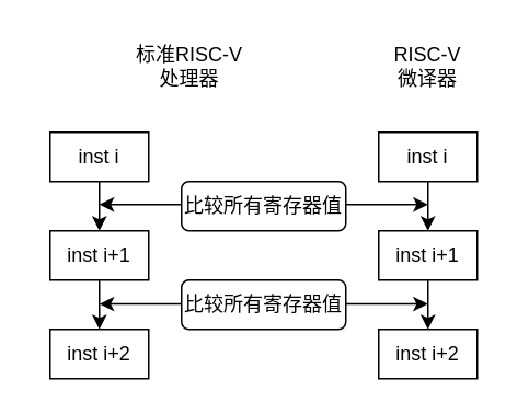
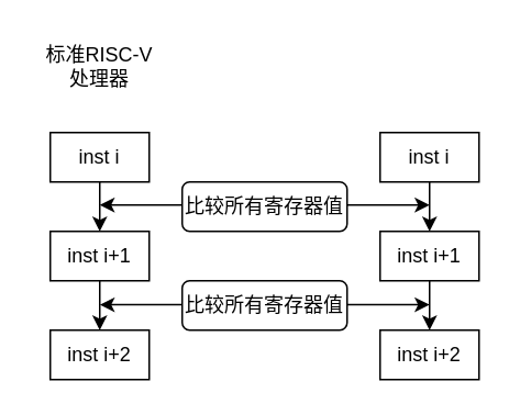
  <mxCell id="0" />
  <mxCell id="1" parent="0" />
  <mxCell id="2" value="" style="endArrow=classic;startArrow=classic;html=1;" edge="1" parent="1"><mxGeometry width="50" height="50" relative="1" as="geometry"><mxPoint x="60" y="184.58" as="sourcePoint" /><mxPoint x="260" y="184.58" as="targetPoint" /></mxGeometry></mxCell>
  <mxCell id="3" value="" style="endArrow=classic;startArrow=classic;html=1;" edge="1" parent="1"><mxGeometry width="50" height="50" relative="1" as="geometry"><mxPoint x="60" y="124" as="sourcePoint" /><mxPoint x="260" y="124" as="targetPoint" /></mxGeometry></mxCell>
- <mxCell id="4" value="标准RISC-V&lt;br&gt;处理器" style="rounded=0;whiteSpace=wrap;html=1;strokeColor=none;" vertex="1" parent="1"><mxGeometry x="75" y="20" width="80" height="40" as="geometry" /></mxCell>
- <mxCell id="5" value="RISC-V&lt;br&gt;微译器" style="rounded=0;whiteSpace=wrap;html=1;strokeColor=none;" vertex="1" parent="1"><mxGeometry x="220" y="20" width="80" height="40" as="geometry" /></mxCell>
+ <mxCell id="4" value="标准RISC-V&lt;br&gt;处理器" style="rounded=0;whiteSpace=wrap;html=1;strokeColor=none;" vertex="1" parent="1"><mxGeometry x="20" y="20" width="80" height="40" as="geometry" /></mxCell>
  <mxCell id="6" value="" style="edgeStyle=none;html=1;" edge="1" parent="1" source="7" target="9"><mxGeometry relative="1" as="geometry" /></mxCell>
  <mxCell id="7" value="inst i" style="text;html=1;strokeColor=default;fillColor=none;align=center;verticalAlign=middle;whiteSpace=wrap;rounded=0;" vertex="1" parent="1"><mxGeometry x="30" y="80" width="60" height="30" as="geometry" /></mxCell>
  <mxCell id="8" style="edgeStyle=none;html=1;exitX=0.5;exitY=1;exitDx=0;exitDy=0;entryX=0.5;entryY=0;entryDx=0;entryDy=0;" edge="1" parent="1" source="9" target="10"><mxGeometry relative="1" as="geometry" /></mxCell>
  <mxCell id="9" value="inst i+1" style="text;html=1;strokeColor=default;fillColor=none;align=center;verticalAlign=middle;whiteSpace=wrap;rounded=0;" vertex="1" parent="1"><mxGeometry x="30" y="140" width="60" height="30" as="geometry" /></mxCell>
  <mxCell id="10" value="inst i+2" style="text;html=1;strokeColor=default;fillColor=none;align=center;verticalAlign=middle;whiteSpace=wrap;rounded=0;" vertex="1" parent="1"><mxGeometry x="30" y="200" width="60" height="30" as="geometry" /></mxCell>
  <mxCell id="11" value="" style="edgeStyle=none;html=1;" edge="1" parent="1" source="12" target="14"><mxGeometry relative="1" as="geometry" /></mxCell>
  <mxCell id="12" value="inst i" style="text;html=1;strokeColor=default;fillColor=none;align=center;verticalAlign=middle;whiteSpace=wrap;rounded=0;" vertex="1" parent="1"><mxGeometry x="230" y="80" width="60" height="30" as="geometry" /></mxCell>
  <mxCell id="13" style="edgeStyle=none;html=1;exitX=0.5;exitY=1;exitDx=0;exitDy=0;entryX=0.5;entryY=0;entryDx=0;entryDy=0;" edge="1" parent="1" source="14" target="15"><mxGeometry relative="1" as="geometry" /></mxCell>
  <mxCell id="14" value="inst i+1" style="text;html=1;strokeColor=default;fillColor=none;align=center;verticalAlign=middle;whiteSpace=wrap;rounded=0;" vertex="1" parent="1"><mxGeometry x="230" y="140" width="60" height="30" as="geometry" /></mxCell>
  <mxCell id="15" value="inst i+2" style="text;html=1;strokeColor=default;fillColor=none;align=center;verticalAlign=middle;whiteSpace=wrap;rounded=0;" vertex="1" parent="1"><mxGeometry x="230" y="200" width="60" height="30" as="geometry" /></mxCell>
  <mxCell id="16" value="比较所有寄存器值" style="rounded=1;whiteSpace=wrap;html=1;strokeColor=default;" vertex="1" parent="1"><mxGeometry x="110" y="110" width="100" height="30" as="geometry" /></mxCell>
  <mxCell id="17" value="比较所有寄存器值" style="rounded=1;whiteSpace=wrap;html=1;strokeColor=default;" vertex="1" parent="1"><mxGeometry x="110" y="170" width="100" height="30" as="geometry" /></mxCell>
